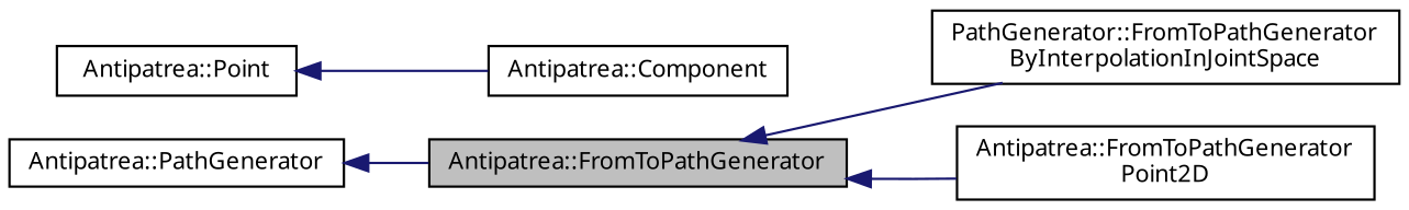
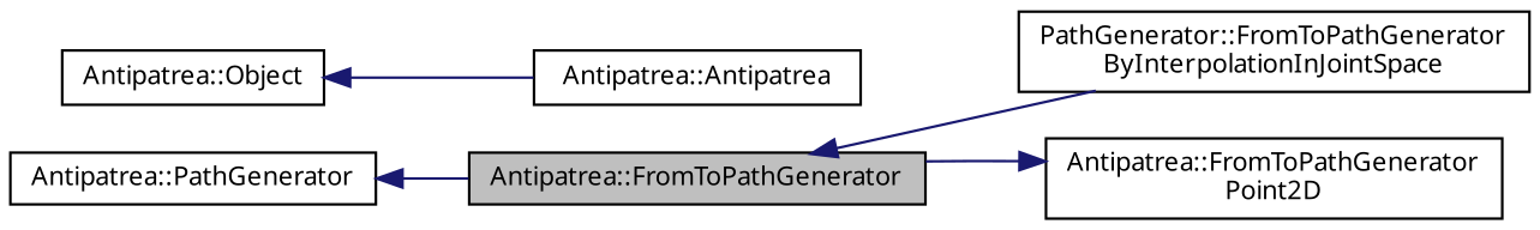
  digraph {
    fontname="Noto Sans"
    rankdir=LR
    node [color=black fontname="Noto Sans" fontsize=10 shape=record]
    edge [color=midnightblue dir=back fontname="Noto Sans" fontsize=10 labelfontname=Helvetica labelfontsize=10 style=solid]
    n1 [fillcolor=grey75 fontcolor=black height=0.2 label="Antipatrea::FromToPathGenerator" style=filled width=0.4]
    n2 [height=0.2 label="PathGenerator::FromToPathGenerator\lByInterpolationInJointSpace" width=0.4]
    n3 [height=0.2 label="Antipatrea::FromToPathGenerator\lPoint2D" width=0.4]
    n4 [height=0.2 label="Antipatrea::PathGenerator" width=0.4]
-   n5 [height=0.2 label="Antipatrea::Component" width=0.4]
-   n6 [height=0.2 label="Antipatrea::Point" width=0.4]
+   n5 [height=0.2 label="Antipatrea::Antipatrea" width=0.4]
+   n6 [height=0.2 label="Antipatrea::Object" width=0.4]
    n1 -> n2
-   n1 -> n3
+   n3 -> n1
    n4 -> n1
    n6 -> n5
  }
